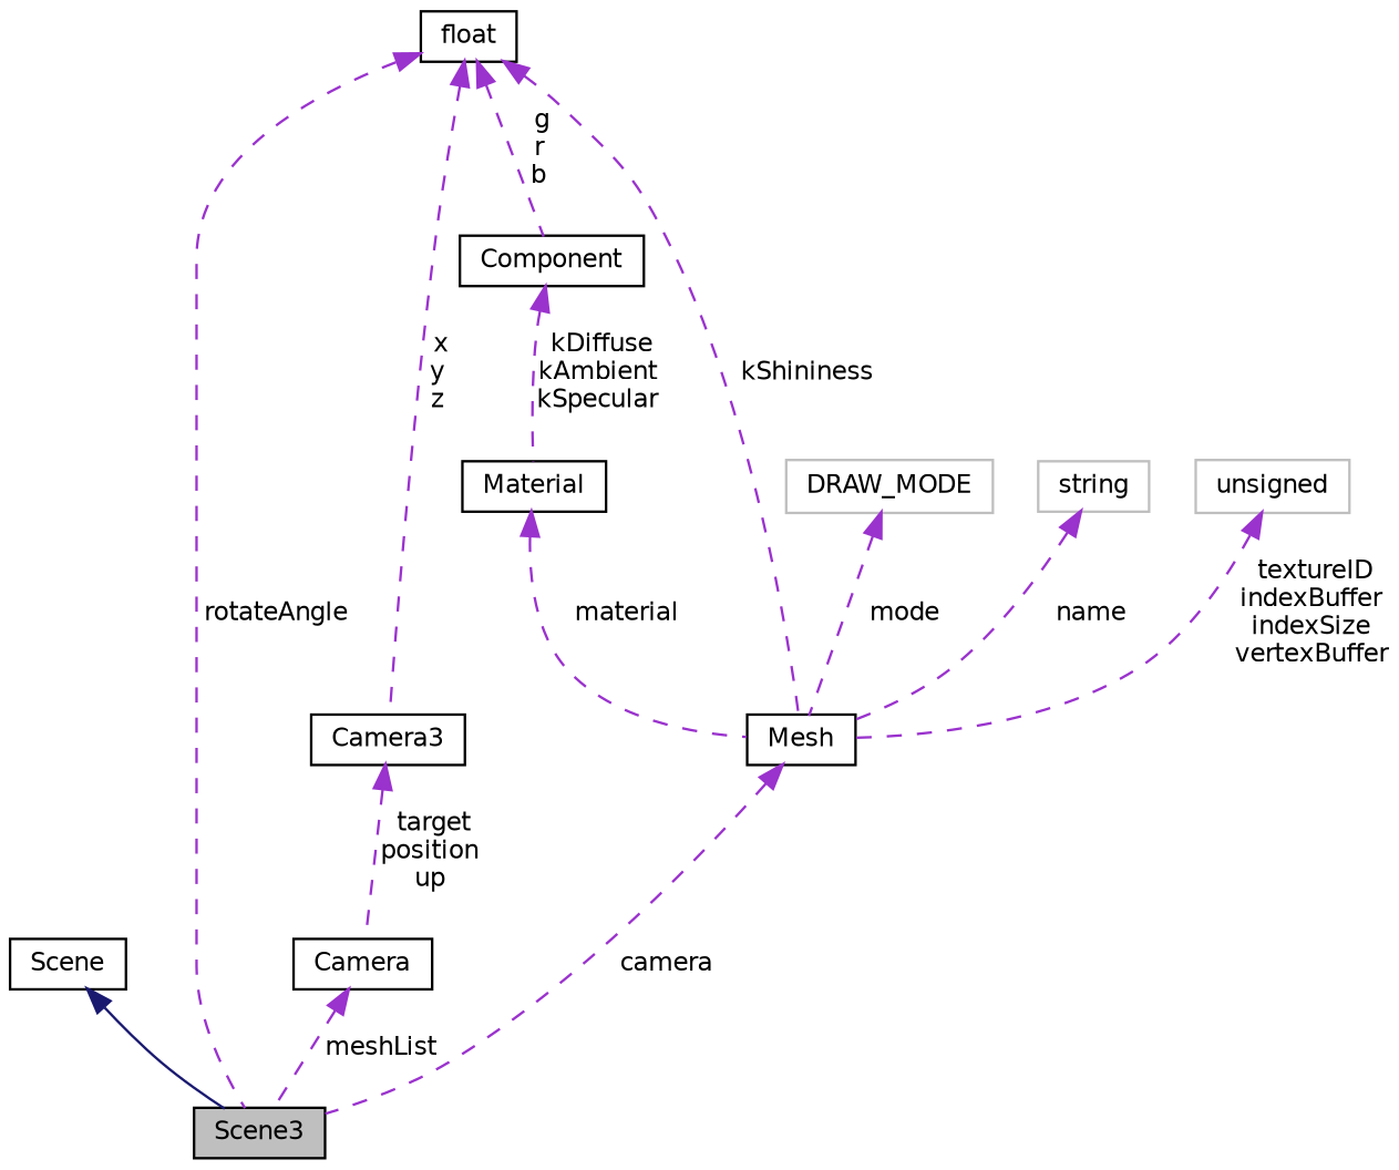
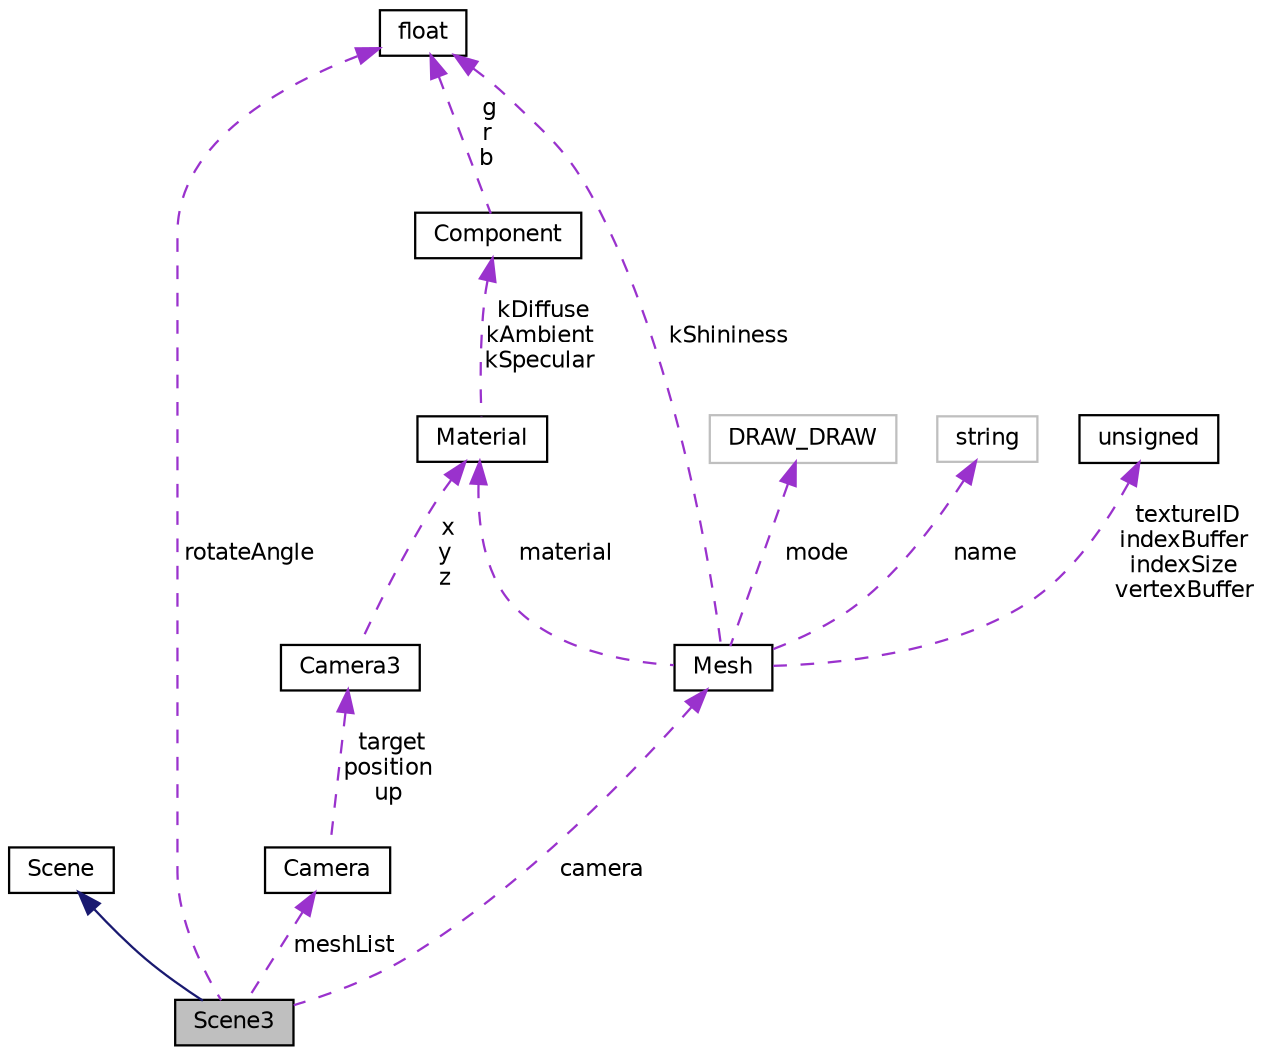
  digraph {
    node [color=black fontname=Helvetica fontsize=10 shape=record]
    edge [color=darkorchid3 dir=back fontname=Helvetica fontsize=10 labelfontname=Helvetica labelfontsize=10 style=dashed]
    n1 [fillcolor=grey75 fontcolor=black height=0.2 label=Scene3 style=filled width=0.4]
    n2 [height=0.2 label=Scene width=0.4]
    n3 [height=0.2 label=Camera width=0.4]
    n4 [height=0.2 label=Camera3 width=0.4]
    n5 [height=0.2 label=float width=0.4]
    n6 [height=0.2 label=Component width=0.4]
    n7 [height=0.2 label=Mesh width=0.4]
    n8 [height=0.2 label=Material width=0.4]
-   n9 [color=grey75 height=0.2 label=DRAW_MODE width=0.4]
+   n9 [color=grey75 height=0.2 label=DRAW_DRAW width=0.4]
    n10 [color=grey75 height=0.2 label=string width=0.4]
-   n11 [color=grey75 height=0.2 label=unsigned width=0.4]
+   n11 [height=0.2 label=unsigned width=0.4]
    n2 -> n1 [color=midnightblue style=solid]
    n3 -> n1 [label=" meshList"]
    n4 -> n3 [label=" target\nposition\nup"]
    n5 -> n1 [label=" rotateAngle"]
-   n5 -> n4 [label=" x\ny\nz"]
+   n8 -> n4 [label=" x\ny\nz"]
    n5 -> n6 [label=" g\nr\nb"]
    n5 -> n7 [label=" kShininess"]
    n6 -> n8 [label=" kDiffuse\nkAmbient\nkSpecular"]
    n7 -> n1 [label=" camera"]
    n8 -> n7 [label=" material"]
    n9 -> n7 [label=" mode"]
    n10 -> n7 [label=" name"]
    n11 -> n7 [label=" textureID\nindexBuffer\nindexSize\nvertexBuffer"]
  }
